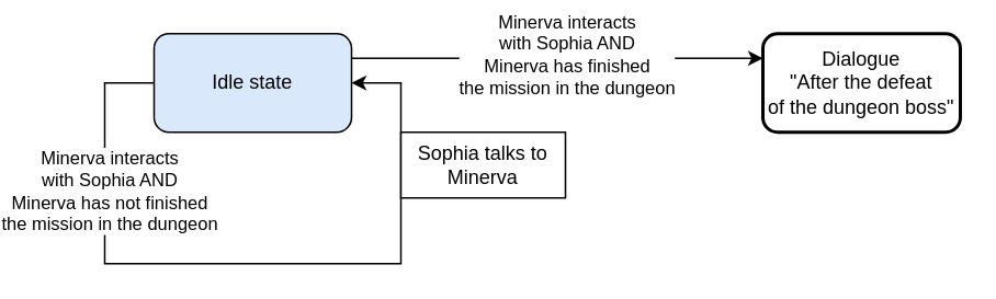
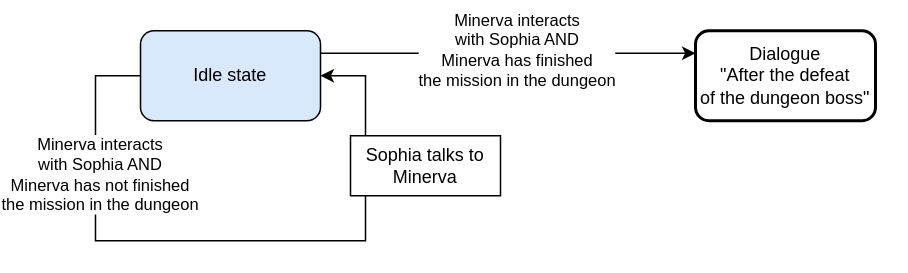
  <mxCell id="0" />
  <mxCell id="1" style="" parent="0" />
  <mxCell id="2" value="Idle state" style="rounded=1;whiteSpace=wrap;html=1;fillColor=#dae8fc;" parent="1" vertex="1"><mxGeometry x="50" y="20" width="120" height="60" as="geometry" /></mxCell>
  <mxCell id="3" style="edgeStyle=orthogonalEdgeStyle;rounded=0;orthogonalLoop=1;jettySize=auto;html=1;exitX=0;exitY=0.5;exitDx=0;exitDy=0;entryX=1;entryY=0.5;entryDx=0;entryDy=0;" edge="1" parent="1" source="2" target="2"><mxGeometry relative="1" as="geometry"><Array as="points"><mxPoint x="20" y="50" /><mxPoint x="20" y="160" /><mxPoint x="200" y="160" /><mxPoint x="200" y="50" /></Array></mxGeometry></mxCell>
  <mxCell id="4" value="Minerva interacts&lt;br&gt;with Sophia AND&lt;br&gt;Minerva has not finished&lt;br&gt;the mission in the dungeon" style="edgeLabel;html=1;align=center;verticalAlign=middle;resizable=0;points=[];" vertex="1" connectable="0" parent="3"><mxGeometry x="-0.587" y="2" relative="1" as="geometry"><mxPoint as="offset" /></mxGeometry></mxCell>
  <mxCell id="5" value="State" style="" parent="0" />
  <mxCell id="6" value="Tags" parent="0" />
- <mxCell id="7" value="Sophia talks to&lt;br&gt;Minerva" style="rounded=0;whiteSpace=wrap;html=1;" vertex="1" parent="6"><mxGeometry x="200" y="80" width="100" height="40" as="geometry" /></mxCell>
+ <mxCell id="7" value="Sophia talks to&lt;br&gt;Minerva" style="rounded=0;whiteSpace=wrap;html=1;" vertex="1" parent="6"><mxGeometry x="190" y="90" width="100" height="40" as="geometry" /></mxCell>
  <mxCell id="8" value="Dialogue&lt;br&gt;&quot;After the defeat&lt;br&gt;of the dungeon boss&quot;" style="rounded=1;whiteSpace=wrap;html=1;strokeWidth=2;" vertex="1" parent="6"><mxGeometry x="420" y="20" width="120" height="60" as="geometry" /></mxCell>
  <mxCell id="9" style="edgeStyle=orthogonalEdgeStyle;rounded=0;orthogonalLoop=1;jettySize=auto;html=1;exitX=1;exitY=0.25;exitDx=0;exitDy=0;entryX=0;entryY=0.25;entryDx=0;entryDy=0;" edge="1" parent="6" source="2" target="8"><mxGeometry relative="1" as="geometry" /></mxCell>
  <mxCell id="10" value="Minerva interacts&lt;br&gt;with Sophia AND&lt;br&gt;Minerva has finished&lt;br&gt;the mission in the dungeon" style="edgeLabel;html=1;align=center;verticalAlign=middle;resizable=0;points=[];" vertex="1" connectable="0" parent="9"><mxGeometry x="0.189" y="2" relative="1" as="geometry"><mxPoint x="-19" as="offset" /></mxGeometry></mxCell>
